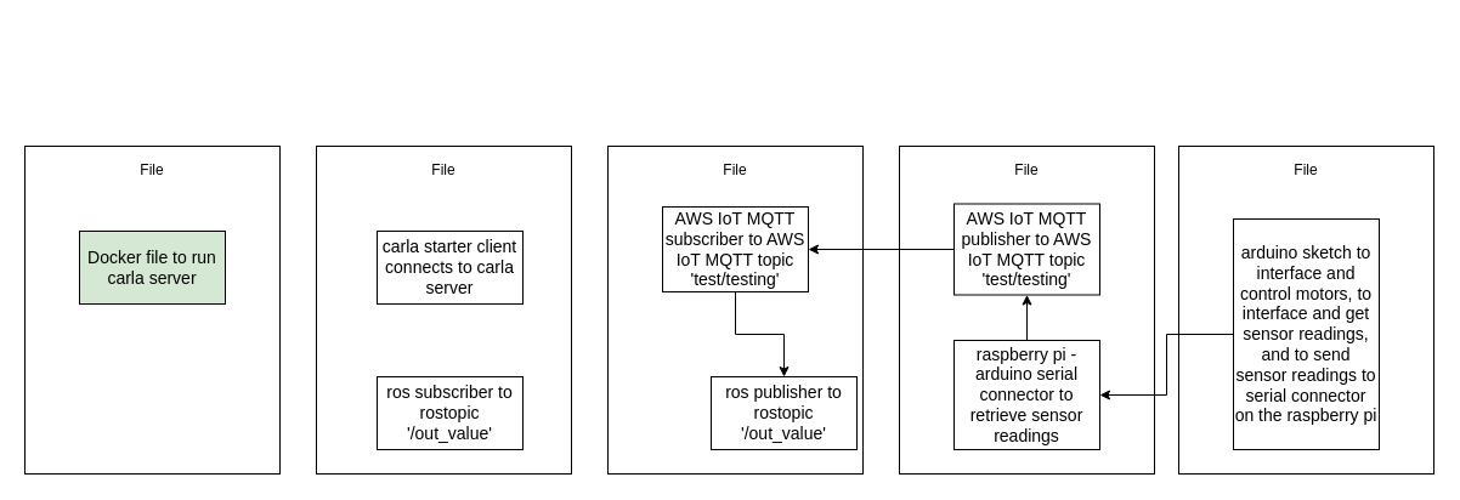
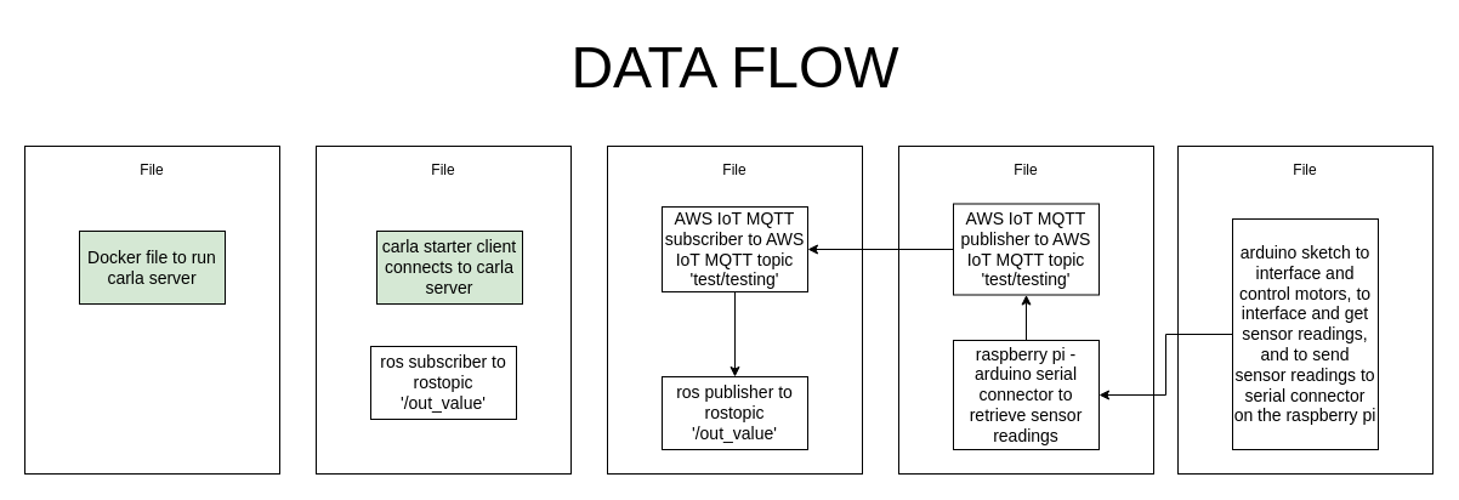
  <mxCell id="0" />
  <mxCell id="1" parent="0" />
  <mxCell id="2" value="File&lt;br&gt;&lt;br&gt;&lt;br&gt;&lt;br&gt;&lt;br&gt;&lt;br&gt;&lt;br&gt;&lt;br&gt;&lt;br&gt;&lt;br&gt;&lt;br&gt;&lt;br&gt;&lt;br&gt;&lt;br&gt;&lt;br&gt;&lt;br&gt;&lt;br&gt;" style="whiteSpace=wrap;html=1;" vertex="1" parent="1"><mxGeometry x="260" y="120" width="210" height="270" as="geometry" /></mxCell>
  <mxCell id="3" value="File&lt;br&gt;&lt;br&gt;&lt;br&gt;&lt;br&gt;&lt;br&gt;&lt;br&gt;&lt;br&gt;&lt;br&gt;&lt;br&gt;&lt;br&gt;&lt;br&gt;&lt;br&gt;&lt;br&gt;&lt;br&gt;&lt;br&gt;&lt;br&gt;&lt;br&gt;" style="whiteSpace=wrap;html=1;" vertex="1" parent="1"><mxGeometry y="120" width="210" height="270" as="geometry" x="20" /></mxCell>
  <mxCell id="4" value="&lt;font style=&quot;font-size: 14px;&quot;&gt;Docker file to run carla server&lt;/font&gt;" style="whiteSpace=wrap;html=1;fillColor=#d5e8d4;" vertex="1" parent="1"><mxGeometry x="65" y="190" width="120" height="60" as="geometry" /></mxCell>
- <mxCell id="5" value="&lt;font style=&quot;font-size: 14px;&quot;&gt;carla starter client connects to carla server&lt;/font&gt;" style="whiteSpace=wrap;html=1;" vertex="1" parent="1"><mxGeometry x="310" y="190" width="120" height="60" as="geometry" /></mxCell>
- <mxCell id="6" value="&lt;font style=&quot;font-size: 14px;&quot;&gt;ros subscriber to rostopic '/out_value'&lt;/font&gt;" style="whiteSpace=wrap;html=1;" vertex="1" parent="1"><mxGeometry x="310" y="310" width="120" height="60" as="geometry" /></mxCell>
+ <mxCell id="5" value="&lt;font style=&quot;font-size: 14px;&quot;&gt;carla starter client connects to carla server&lt;/font&gt;" style="whiteSpace=wrap;html=1;fillColor=#d5e8d4;" vertex="1" parent="1"><mxGeometry x="310" y="190" width="120" height="60" as="geometry" /></mxCell>
+ <mxCell id="6" value="&lt;font style=&quot;font-size: 14px;&quot;&gt;ros subscriber to rostopic '/out_value'&lt;/font&gt;" style="whiteSpace=wrap;html=1;" vertex="1" parent="1"><mxGeometry x="305" y="285" width="120" height="60" as="geometry" /></mxCell>
  <mxCell id="7" value="File&lt;br&gt;&lt;br&gt;&lt;br&gt;&lt;br&gt;&lt;br&gt;&lt;br&gt;&lt;br&gt;&lt;br&gt;&lt;br&gt;&lt;br&gt;&lt;br&gt;&lt;br&gt;&lt;br&gt;&lt;br&gt;&lt;br&gt;&lt;br&gt;&lt;br&gt;" style="whiteSpace=wrap;html=1;" vertex="1" parent="1"><mxGeometry x="500" y="120" width="210" height="270" as="geometry" /></mxCell>
- <mxCell id="8" value="&lt;font style=&quot;font-size: 14px;&quot;&gt;ros publisher to rostopic '/out_value'&lt;/font&gt;" style="whiteSpace=wrap;html=1;" vertex="1" parent="1"><mxGeometry x="585" y="310" width="120" height="60" as="geometry" /></mxCell>
+ <mxCell id="8" value="&lt;font style=&quot;font-size: 14px;&quot;&gt;ros publisher to rostopic '/out_value'&lt;/font&gt;" style="whiteSpace=wrap;html=1;" vertex="1" parent="1"><mxGeometry x="545" y="310" width="120" height="60" as="geometry" /></mxCell>
  <mxCell id="9" style="edgeStyle=orthogonalEdgeStyle;rounded=0;orthogonalLoop=1;jettySize=auto;html=1;" edge="1" parent="1" source="10" target="8"><mxGeometry relative="1" as="geometry" /></mxCell>
  <mxCell id="10" value="&lt;font style=&quot;font-size: 14px;&quot;&gt;AWS IoT MQTT subscriber to AWS IoT MQTT topic 'test/testing'&lt;/font&gt;" style="whiteSpace=wrap;html=1;" vertex="1" parent="1"><mxGeometry x="545" y="170" width="120" height="70" as="geometry" /></mxCell>
  <mxCell id="11" value="File&lt;br&gt;&lt;br&gt;&lt;br&gt;&lt;br&gt;&lt;br&gt;&lt;br&gt;&lt;br&gt;&lt;br&gt;&lt;br&gt;&lt;br&gt;&lt;br&gt;&lt;br&gt;&lt;br&gt;&lt;br&gt;&lt;br&gt;&lt;br&gt;&lt;br&gt;" style="whiteSpace=wrap;html=1;" vertex="1" parent="1"><mxGeometry x="740" y="120" width="210" height="270" as="geometry" /></mxCell>
  <mxCell id="12" style="edgeStyle=orthogonalEdgeStyle;rounded=0;orthogonalLoop=1;jettySize=auto;html=1;entryX=1;entryY=0.5;entryDx=0;entryDy=0;" edge="1" parent="1" source="13" target="10"><mxGeometry relative="1" as="geometry" /></mxCell>
  <mxCell id="13" value="&lt;font style=&quot;font-size: 14px;&quot;&gt;AWS IoT MQTT publisher to AWS IoT MQTT topic 'test/testing'&lt;/font&gt;" style="whiteSpace=wrap;html=1;" vertex="1" parent="1"><mxGeometry x="785" y="167.5" width="120" height="75" as="geometry" /></mxCell>
  <mxCell id="14" style="edgeStyle=orthogonalEdgeStyle;rounded=0;orthogonalLoop=1;jettySize=auto;html=1;entryX=0.5;entryY=1;entryDx=0;entryDy=0;" edge="1" parent="1" source="15" target="13"><mxGeometry relative="1" as="geometry" /></mxCell>
  <mxCell id="15" value="&lt;font style=&quot;font-size: 14px;&quot;&gt;raspberry pi - arduino serial connector to retrieve sensor readings&lt;/font&gt;" style="whiteSpace=wrap;html=1;" vertex="1" parent="1"><mxGeometry x="785" y="280" width="120" height="90" as="geometry" /></mxCell>
  <mxCell id="16" value="File&lt;br&gt;&lt;br&gt;&lt;br&gt;&lt;br&gt;&lt;br&gt;&lt;br&gt;&lt;br&gt;&lt;br&gt;&lt;br&gt;&lt;br&gt;&lt;br&gt;&lt;br&gt;&lt;br&gt;&lt;br&gt;&lt;br&gt;&lt;br&gt;&lt;br&gt;" style="whiteSpace=wrap;html=1;" vertex="1" parent="1"><mxGeometry x="970" y="120" width="210" height="270" as="geometry" /></mxCell>
  <mxCell id="17" style="edgeStyle=orthogonalEdgeStyle;rounded=0;orthogonalLoop=1;jettySize=auto;html=1;entryX=1;entryY=0.5;entryDx=0;entryDy=0;" edge="1" parent="1" source="18" target="15"><mxGeometry relative="1" as="geometry" /></mxCell>
  <mxCell id="18" value="&lt;font style=&quot;font-size: 14px;&quot;&gt;arduino sketch to interface and control motors, to interface and get sensor readings, and to send sensor readings to serial connector on the raspberry pi&lt;/font&gt;" style="whiteSpace=wrap;html=1;" vertex="1" parent="1"><mxGeometry x="1015" y="180" width="120" height="190" as="geometry" /></mxCell>
+ <mxCell id="19" value="&lt;font style=&quot;font-size: 48px;&quot;&gt;DATA FLOW&lt;/font&gt;" style="text;html=1;align=center;verticalAlign=middle;resizable=0;points=[];autosize=1;strokeColor=none;fillColor=none;fontSize=14;" vertex="1" parent="1"><mxGeometry x="460" width="290" height="70" as="geometry" y="20" /></mxCell>
